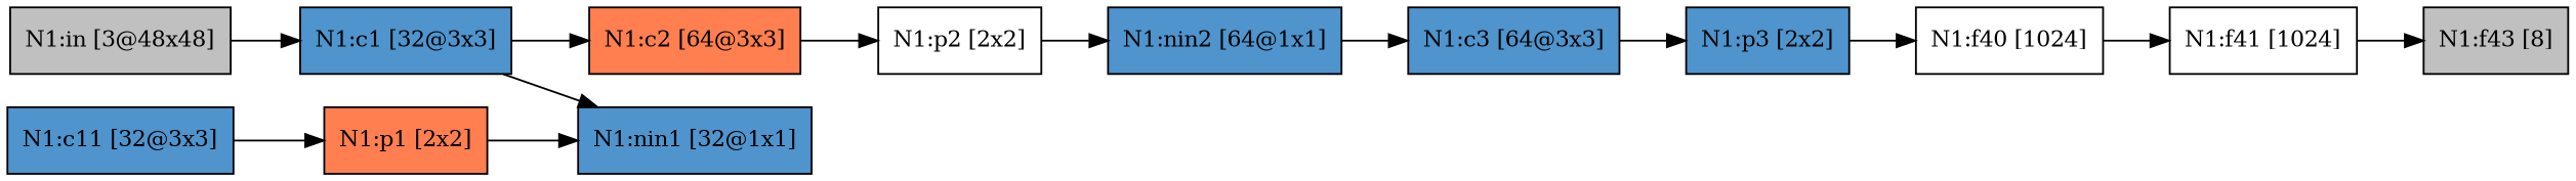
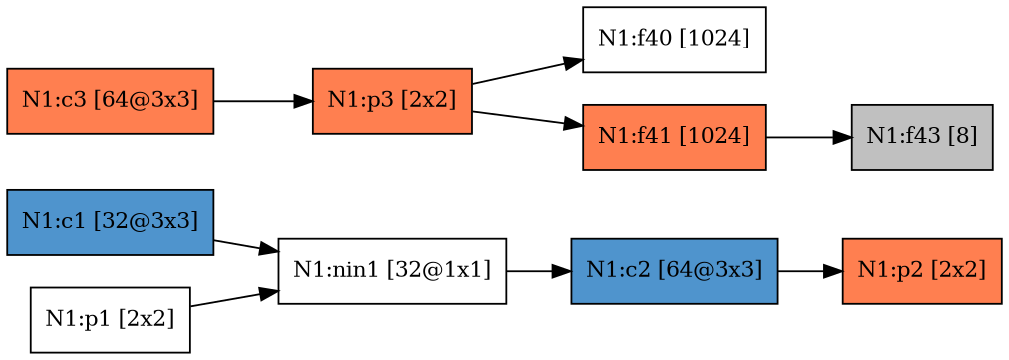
  digraph {
    rankdir=LR
    node [fillcolor=steelblue3 fontsize=12 shape=box style=filled]
-   n1 [fillcolor=gray label="N1:in [3@48x48]"]
    n2 [label="N1:c1 [32@3x3]"]
-   n3 [label="N1:nin1 [32@1x1]"]
-   n4 [label="N1:c11 [32@3x3]"]
-   n5 [fillcolor=coral label="N1:p1 [2x2]"]
-   n6 [fillcolor=coral label="N1:c2 [64@3x3]"]
-   n7 [fillcolor=White label="N1:p2 [2x2]"]
-   n8 [label="N1:nin2 [64@1x1]"]
-   n9 [label="N1:c3 [64@3x3]"]
-   n10 [label="N1:p3 [2x2]"]
+   n3 [fillcolor=White label="N1:nin1 [32@1x1]"]
+   n5 [fillcolor=White label="N1:p1 [2x2]"]
+   n6 [label="N1:c2 [64@3x3]"]
+   n7 [fillcolor=coral label="N1:p2 [2x2]"]
+   n9 [fillcolor=coral label="N1:c3 [64@3x3]"]
+   n10 [fillcolor=coral label="N1:p3 [2x2]"]
    n11 [fillcolor=White label="N1:f40 [1024]"]
-   n12 [fillcolor=White label="N1:f41 [1024]"]
+   n12 [fillcolor=coral label="N1:f41 [1024]"]
    n13 [fillcolor=Gray label="N1:f43 [8]"]
-   n1 -> n2
    n2 -> n3
-   n2 -> n6
-   n4 -> n5
+   n3 -> n6
    n5 -> n3
    n6 -> n7
-   n7 -> n8
-   n8 -> n9
    n9 -> n10
    n10 -> n11
-   n11 -> n12
+   n10 -> n12
    n12 -> n13
  }
